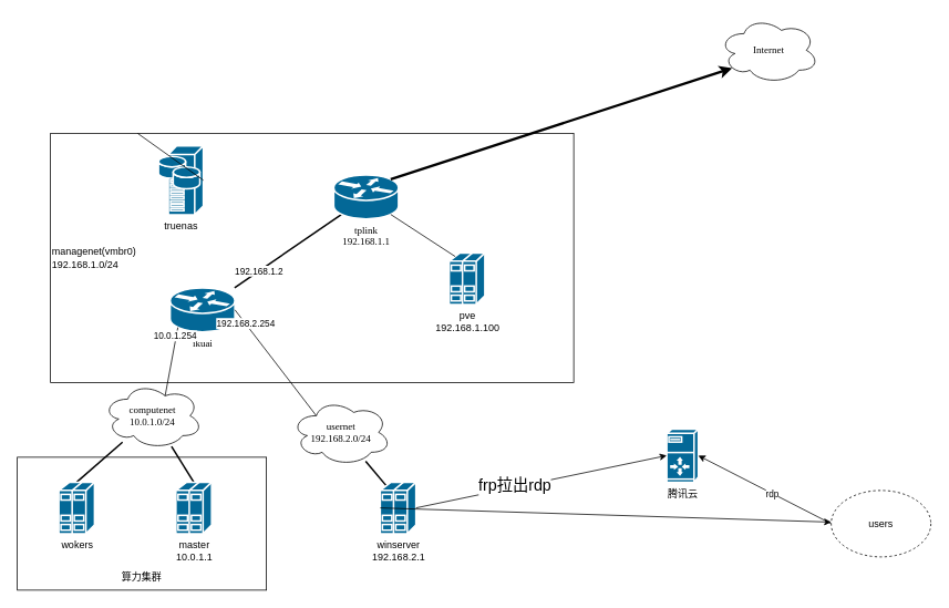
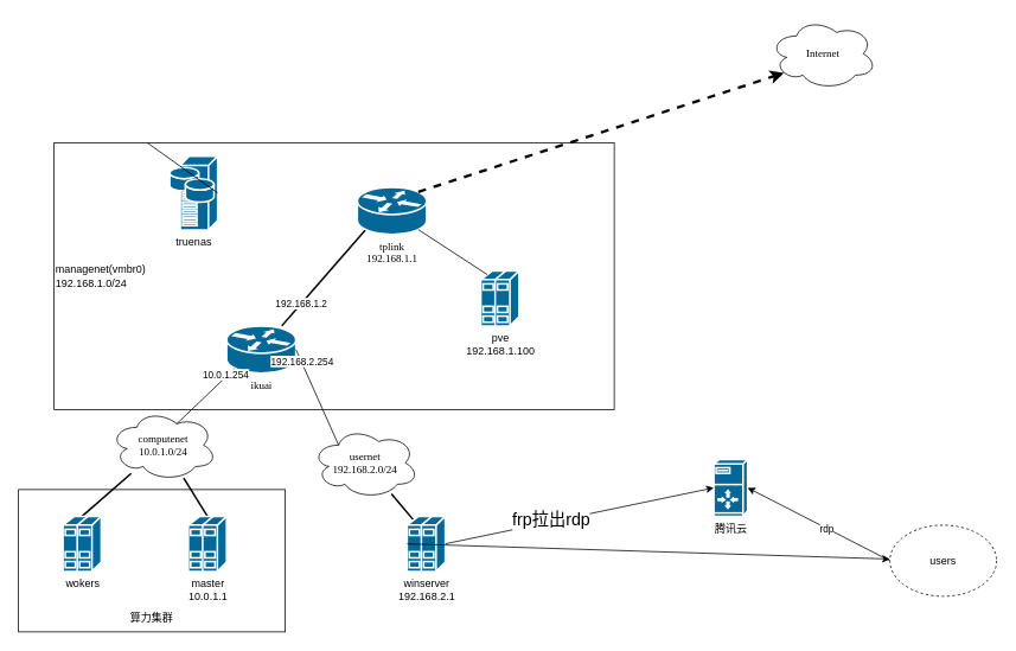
  <mxCell id="0" />
  <mxCell id="1" parent="0" />
  <mxCell id="2" value="&lt;div&gt;&lt;br&gt;&lt;/div&gt;&lt;div&gt;&lt;br&gt;&lt;/div&gt;&lt;div&gt;&lt;br&gt;&lt;/div&gt;&lt;div&gt;&lt;br&gt;&lt;/div&gt;&lt;div&gt;&lt;br&gt;&lt;/div&gt;&lt;div&gt;&lt;br&gt;&lt;/div&gt;&lt;div&gt;&lt;br&gt;&lt;/div&gt;&lt;div&gt;&lt;br&gt;&lt;/div&gt;&lt;div&gt;&lt;br&gt;&lt;/div&gt;算力集群" style="rounded=0;whiteSpace=wrap;html=1;" vertex="1" parent="1"><mxGeometry x="20" y="550" width="300" height="160" as="geometry" /></mxCell>
  <mxCell id="3" value="managenet(vmbr0&lt;span style=&quot;background-color: transparent; color: light-dark(rgb(0, 0, 0), rgb(255, 255, 255));&quot;&gt;)&lt;/span&gt;&lt;div&gt;&lt;div&gt;192.168.1.0/24&lt;/div&gt;&lt;/div&gt;" style="rounded=0;whiteSpace=wrap;html=1;align=left;" vertex="1" parent="1"><mxGeometry x="60" y="160" width="630" height="300" as="geometry" /></mxCell>
  <mxCell id="4" style="edgeStyle=none;html=1;labelBackgroundColor=none;startFill=0;endArrow=none;endFill=0;strokeWidth=2;fontFamily=Verdana;fontSize=12;exitX=0.12;exitY=0.9;exitDx=0;exitDy=0;exitPerimeter=0;" parent="1" source="13" target="12" edge="1"><mxGeometry relative="1" as="geometry"><mxPoint x="400" y="297.432" as="sourcePoint" /></mxGeometry></mxCell>
  <mxCell id="5" value="192.168.1.2" style="edgeLabel;html=1;align=center;verticalAlign=middle;resizable=0;points=[];" vertex="1" connectable="0" parent="4"><mxGeometry x="0.535" relative="1" as="geometry"><mxPoint x="-1" as="offset" /></mxGeometry></mxCell>
  <mxCell id="6" style="edgeStyle=none;html=1;labelBackgroundColor=none;startFill=0;endArrow=none;endFill=0;strokeWidth=2;fontFamily=Verdana;fontSize=12;entryX=0.17;entryY=0.07;entryDx=0;entryDy=0;entryPerimeter=0;" parent="1" source="7" target="14" edge="1"><mxGeometry relative="1" as="geometry"><mxPoint x="190" y="609.286" as="targetPoint" /></mxGeometry></mxCell>
  <mxCell id="7" value="usernet&lt;div&gt;192.168.2.0/24&lt;/div&gt;" style="ellipse;shape=cloud;whiteSpace=wrap;html=1;rounded=0;shadow=0;comic=0;strokeWidth=1;fontFamily=Verdana;fontSize=12;" parent="1" vertex="1"><mxGeometry x="350" y="480" width="120" height="80" as="geometry" /></mxCell>
  <mxCell id="8" style="edgeStyle=none;html=1;labelBackgroundColor=none;startFill=0;endArrow=none;endFill=0;strokeWidth=2;fontFamily=Verdana;fontSize=12;entryX=0.5;entryY=0;entryDx=0;entryDy=0;entryPerimeter=0;" parent="1" source="10" target="20" edge="1"><mxGeometry relative="1" as="geometry"><mxPoint x="559.89" y="606" as="targetPoint" /></mxGeometry></mxCell>
  <mxCell id="9" style="edgeStyle=none;html=1;labelBackgroundColor=none;startFill=0;endArrow=none;endFill=0;strokeWidth=2;fontFamily=Verdana;fontSize=12;entryX=0.5;entryY=0;entryDx=0;entryDy=0;entryPerimeter=0;" parent="1" source="10" target="21" edge="1"><mxGeometry relative="1" as="geometry"><mxPoint x="818" y="631.378" as="targetPoint" /></mxGeometry></mxCell>
  <mxCell id="10" value="computenet&lt;div&gt;10.0.1.0/24&lt;/div&gt;" style="ellipse;shape=cloud;whiteSpace=wrap;html=1;rounded=0;shadow=0;comic=0;strokeWidth=1;fontFamily=Verdana;fontSize=12;" parent="1" vertex="1"><mxGeometry x="123" y="460" width="120" height="80" as="geometry" /></mxCell>
  <mxCell id="11" value="Internet" style="ellipse;shape=cloud;whiteSpace=wrap;html=1;rounded=0;shadow=0;comic=0;strokeWidth=1;fontFamily=Verdana;fontSize=12;" parent="1" vertex="1"><mxGeometry x="865" y="20" width="120" height="80" as="geometry" /></mxCell>
- <mxCell id="12" value="ikuai" style="shape=mxgraph.cisco.routers.router;html=1;dashed=0;fillColor=#036897;strokeColor=#ffffff;strokeWidth=2;verticalLabelPosition=bottom;verticalAlign=top;rounded=0;shadow=0;comic=0;fontFamily=Verdana;fontSize=12;" parent="1" vertex="1"><mxGeometry x="204" y="346" width="78" height="53" as="geometry" /></mxCell>
+ <mxCell id="12" value="ikuai" style="shape=mxgraph.cisco.routers.router;html=1;dashed=0;fillColor=#036897;strokeColor=#ffffff;strokeWidth=2;verticalLabelPosition=bottom;verticalAlign=top;rounded=0;shadow=0;comic=0;fontFamily=Verdana;fontSize=12;" parent="1" vertex="1"><mxGeometry x="254" y="366" width="78" height="53" as="geometry" /></mxCell>
  <mxCell id="13" value="tplink&lt;div&gt;192.168.1.1&lt;/div&gt;" style="shape=mxgraph.cisco.routers.router;html=1;dashed=0;fillColor=#036897;strokeColor=#ffffff;strokeWidth=2;verticalLabelPosition=bottom;verticalAlign=top;rounded=0;shadow=0;comic=0;fontFamily=Verdana;fontSize=12;" parent="1" vertex="1"><mxGeometry x="401" y="210" width="78" height="53" as="geometry" /></mxCell>
  <mxCell id="14" value="winserver&lt;div&gt;192.168.2.1&lt;/div&gt;" style="shape=mxgraph.cisco.servers.standard_host;sketch=0;html=1;pointerEvents=1;dashed=0;fillColor=#036897;strokeColor=#ffffff;strokeWidth=2;verticalLabelPosition=bottom;verticalAlign=top;align=center;outlineConnect=0;" vertex="1" parent="1"><mxGeometry x="457" y="580" width="43" height="62" as="geometry" /></mxCell>
  <mxCell id="15" value="truenas" style="shape=mxgraph.cisco.servers.storage_server;sketch=0;html=1;pointerEvents=1;dashed=0;fillColor=#036897;strokeColor=#ffffff;strokeWidth=2;verticalLabelPosition=bottom;verticalAlign=top;align=center;outlineConnect=0;" vertex="1" parent="1"><mxGeometry x="190" y="175" width="54" height="83" as="geometry" /></mxCell>
  <mxCell id="16" value="" style="endArrow=none;html=1;rounded=0;exitX=0.625;exitY=0.2;exitDx=0;exitDy=0;exitPerimeter=0;entryX=0.12;entryY=0.9;entryDx=0;entryDy=0;entryPerimeter=0;" edge="1" parent="1" source="10" target="12"><mxGeometry width="50" height="50" relative="1" as="geometry"><mxPoint x="420" y="350" as="sourcePoint" /><mxPoint x="470" y="300" as="targetPoint" /></mxGeometry></mxCell>
  <mxCell id="17" value="10.0.1.254" style="edgeLabel;html=1;align=center;verticalAlign=middle;resizable=0;points=[];" vertex="1" connectable="0" parent="16"><mxGeometry x="0.737" y="1" relative="1" as="geometry"><mxPoint x="-1" y="-1" as="offset" /></mxGeometry></mxCell>
  <mxCell id="18" value="" style="endArrow=none;html=1;rounded=0;entryX=1;entryY=0.5;entryDx=0;entryDy=0;entryPerimeter=0;exitX=0.25;exitY=0.25;exitDx=0;exitDy=0;exitPerimeter=0;" edge="1" parent="1" source="7" target="12"><mxGeometry width="50" height="50" relative="1" as="geometry"><mxPoint x="420" y="350" as="sourcePoint" /><mxPoint x="470" y="300" as="targetPoint" /></mxGeometry></mxCell>
  <mxCell id="19" value="192.168.2.254" style="edgeLabel;html=1;align=center;verticalAlign=middle;resizable=0;points=[];" vertex="1" connectable="0" parent="18"><mxGeometry x="0.752" relative="1" as="geometry"><mxPoint as="offset" /></mxGeometry></mxCell>
  <mxCell id="20" value="wokers&lt;div&gt;&lt;br&gt;&lt;/div&gt;" style="shape=mxgraph.cisco.servers.standard_host;sketch=0;html=1;pointerEvents=1;dashed=0;fillColor=#036897;strokeColor=#ffffff;strokeWidth=2;verticalLabelPosition=bottom;verticalAlign=top;align=center;outlineConnect=0;" vertex="1" parent="1"><mxGeometry x="70" y="580" width="43" height="62" as="geometry" /></mxCell>
  <mxCell id="21" value="master&lt;div&gt;10.0.1.1&lt;/div&gt;" style="shape=mxgraph.cisco.servers.standard_host;sketch=0;html=1;pointerEvents=1;dashed=0;fillColor=#036897;strokeColor=#ffffff;strokeWidth=2;verticalLabelPosition=bottom;verticalAlign=top;align=center;outlineConnect=0;" vertex="1" parent="1"><mxGeometry x="211" y="580" width="43" height="62" as="geometry" /></mxCell>
  <mxCell id="22" value="pve&lt;div&gt;192.168.1.100&lt;/div&gt;" style="shape=mxgraph.cisco.servers.standard_host;sketch=0;html=1;pointerEvents=1;dashed=0;fillColor=#036897;strokeColor=#ffffff;strokeWidth=2;verticalLabelPosition=bottom;verticalAlign=top;align=center;outlineConnect=0;" vertex="1" parent="1"><mxGeometry x="540" y="304" width="43" height="62" as="geometry" /></mxCell>
  <mxCell id="23" value="" style="endArrow=none;html=1;rounded=0;entryX=0.88;entryY=0.9;entryDx=0;entryDy=0;entryPerimeter=0;exitX=0.17;exitY=0.07;exitDx=0;exitDy=0;exitPerimeter=0;" edge="1" parent="1" source="22" target="13"><mxGeometry width="50" height="50" relative="1" as="geometry"><mxPoint x="410" y="370" as="sourcePoint" /><mxPoint x="460" y="320" as="targetPoint" /></mxGeometry></mxCell>
  <mxCell id="24" value="" style="endArrow=none;html=1;rounded=0;exitX=1;exitY=0.5;exitDx=0;exitDy=0;exitPerimeter=0;" edge="1" parent="1" source="15" target="3"><mxGeometry width="50" height="50" relative="1" as="geometry"><mxPoint x="410" y="370" as="sourcePoint" /><mxPoint x="460" y="320" as="targetPoint" /></mxGeometry></mxCell>
- <mxCell id="25" value="" style="endArrow=classic;html=1;rounded=0;entryX=0.13;entryY=0.77;entryDx=0;entryDy=0;entryPerimeter=0;exitX=0.88;exitY=0.1;exitDx=0;exitDy=0;exitPerimeter=0;strokeWidth=3;" edge="1" parent="1" source="13" target="11"><mxGeometry width="50" height="50" relative="1" as="geometry"><mxPoint x="410" y="370" as="sourcePoint" /><mxPoint x="460" y="320" as="targetPoint" /></mxGeometry></mxCell>
+ <mxCell id="25" value="" style="endArrow=classic;html=1;rounded=0;entryX=0.13;entryY=0.77;entryDx=0;entryDy=0;entryPerimeter=0;exitX=0.88;exitY=0.1;exitDx=0;exitDy=0;exitPerimeter=0;strokeWidth=3;dashed=1;" edge="1" parent="1" source="13" target="11"><mxGeometry width="50" height="50" relative="1" as="geometry"><mxPoint x="410" y="370" as="sourcePoint" /><mxPoint x="460" y="320" as="targetPoint" /></mxGeometry></mxCell>
  <mxCell id="26" value="users" style="ellipse;whiteSpace=wrap;html=1;dashed=1;" vertex="1" parent="1"><mxGeometry x="1000" y="590" width="120" height="80" as="geometry" /></mxCell>
  <mxCell id="27" value="腾讯云" style="shape=mxgraph.cisco.servers.server_with_router;sketch=0;html=1;pointerEvents=1;dashed=0;fillColor=#036897;strokeColor=#ffffff;strokeWidth=2;verticalLabelPosition=bottom;verticalAlign=top;align=center;outlineConnect=0;" vertex="1" parent="1"><mxGeometry x="802" y="516" width="38" height="64" as="geometry" /></mxCell>
  <mxCell id="28" value="" style="endArrow=classic;html=1;rounded=0;entryX=0;entryY=0.5;entryDx=0;entryDy=0;entryPerimeter=0;exitX=1;exitY=0.5;exitDx=0;exitDy=0;exitPerimeter=0;" edge="1" parent="1" source="14" target="27"><mxGeometry width="50" height="50" relative="1" as="geometry"><mxPoint x="570" y="370" as="sourcePoint" /><mxPoint x="620" y="320" as="targetPoint" /></mxGeometry></mxCell>
  <mxCell id="29" value="&lt;font style=&quot;font-size: 19px;&quot;&gt;frp拉出rdp&lt;/font&gt;" style="edgeLabel;html=1;align=center;verticalAlign=middle;resizable=0;points=[];" vertex="1" connectable="0" parent="28"><mxGeometry x="-0.214" y="2" relative="1" as="geometry"><mxPoint as="offset" /></mxGeometry></mxCell>
  <mxCell id="30" value="" style="endArrow=classic;html=1;rounded=0;entryX=1;entryY=0.5;entryDx=0;entryDy=0;entryPerimeter=0;exitX=0;exitY=0.5;exitDx=0;exitDy=0;" edge="1" parent="1" source="26" target="27"><mxGeometry width="50" height="50" relative="1" as="geometry"><mxPoint x="570" y="370" as="sourcePoint" /><mxPoint x="620" y="320" as="targetPoint" /></mxGeometry></mxCell>
  <mxCell id="31" value="rdp" style="edgeLabel;html=1;align=center;verticalAlign=middle;resizable=0;points=[];" vertex="1" connectable="0" parent="30"><mxGeometry x="-0.1" y="-1" relative="1" as="geometry"><mxPoint y="1" as="offset" /></mxGeometry></mxCell>
  <mxCell id="32" value="" style="endArrow=classic;html=1;rounded=0;exitX=0;exitY=0.5;exitDx=0;exitDy=0;exitPerimeter=0;" edge="1" parent="1" source="14" target="26"><mxGeometry width="50" height="50" relative="1" as="geometry"><mxPoint x="570" y="370" as="sourcePoint" /><mxPoint x="620" y="320" as="targetPoint" /></mxGeometry></mxCell>
